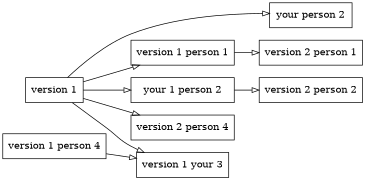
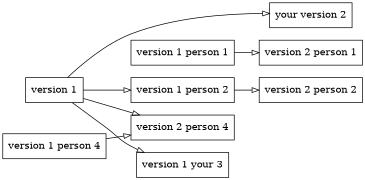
  digraph {
    rankdir=LR
    node [shape=box]
    edge [arrowhead=empty]
-   "your version 2" [label="your person 2"]
+   "your version 2"
    "version 2 person 1"
    "version 1"
    "version 1 person 1"
-   "version 1 person 2" [label="your 1 person 2"]
+   "version 1 person 2"
    n6 [label="version 1 your 3"]
    "version 2 person 4"
    "version 2 person 2"
    "version 1 person 4"
    subgraph sub_1 {
      rank=same
      "your version 2"
      "version 2 person 1"
    }
    "version 1" -> "your version 2"
-   "version 1" -> "version 1 person 1"
    "version 1" -> "version 1 person 2"
    "version 1" -> n6
    "version 1" -> "version 2 person 4"
    "version 1 person 1" -> "version 2 person 1"
    "version 1 person 2" -> "version 2 person 2"
-   "version 1 person 4" -> n6
+   "version 1 person 4" -> "version 2 person 4"
  }
